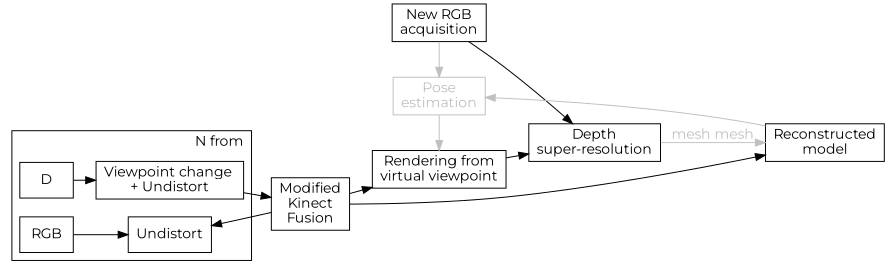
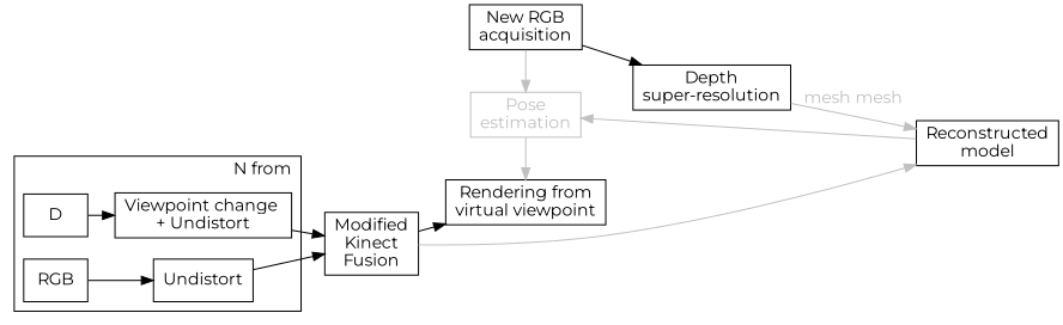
  digraph {
    fontname=Montserrat
    rankdir=LR
    ranksep=0.3
    node [fontname=Montserrat shape=box]
    edge [fontname=Montserrat]
    n1 [label="New RGB\nacquisition" rank=same]
    n2 [label="Rendering from\nvirtual viewpoint"]
    n3 [color=gray fontcolor=gray label="Pose\nestimation"]
    n4 [label="Viewpoint change \n+ Undistort"]
    D
    n6 [label=Undistort]
    RGB
    n8 [label="Depth\nsuper-resolution" rank=2]
    n9 [label="Modified\nKinect\nFusion"]
    n10 [label="Reconstructed\nmodel"]
    subgraph sub_1 {
      rank=same
      n1
      n2
      n3
    }
    subgraph cluster_2 {
      label="N from"
      labeljust=right
      labelloc=top
      rankdir=TB
      n4
      D
      n6
      RGB
    }
    n1 -> n3 [color=gray]
    n1 -> n8
-   n2 -> n8
    n3 -> n2 [color=gray]
    n3 -> n8 [arrowhead=none style=invisible]
    n4 -> n9
    D -> n4
-   n9 -> n6
+   n6 -> n9
    RGB -> n6
    n8 -> n10 [color=gray fontcolor=gray label="mesh mesh"]
    n9 -> n2
-   n9 -> n10
+   n9 -> n10 [color=gray]
    n10 -> n3 [color=gray]
  }
